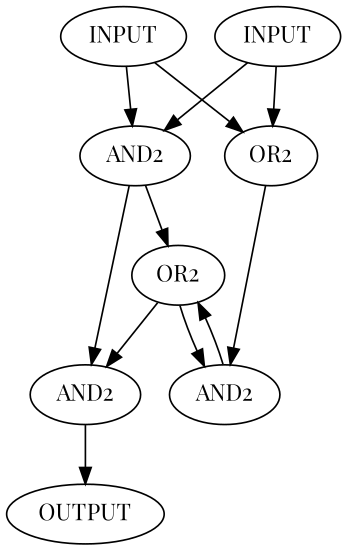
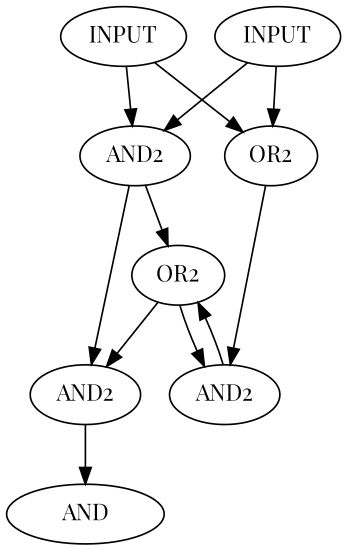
  digraph {
    fontname="Playfair Display"
    node [fontname="Playfair Display"]
    edge [fontname="Playfair Display"]
    n1 [label=INPUT]
    n2 [label=AND2]
    n3 [label=OR2]
    n4 [label=INPUT]
    n5 [label=OR2]
    n6 [label=AND2]
    n7 [label=AND2]
-   n8 [label=OUTPUT]
+   n8 [label=AND]
    n1 -> n2
    n1 -> n3
    n2 -> n5
    n2 -> n6
    n3 -> n7
    n4 -> n2
    n4 -> n3
    n5 -> n6
    n5 -> n7
    n6 -> n8
    n7 -> n5
  }
